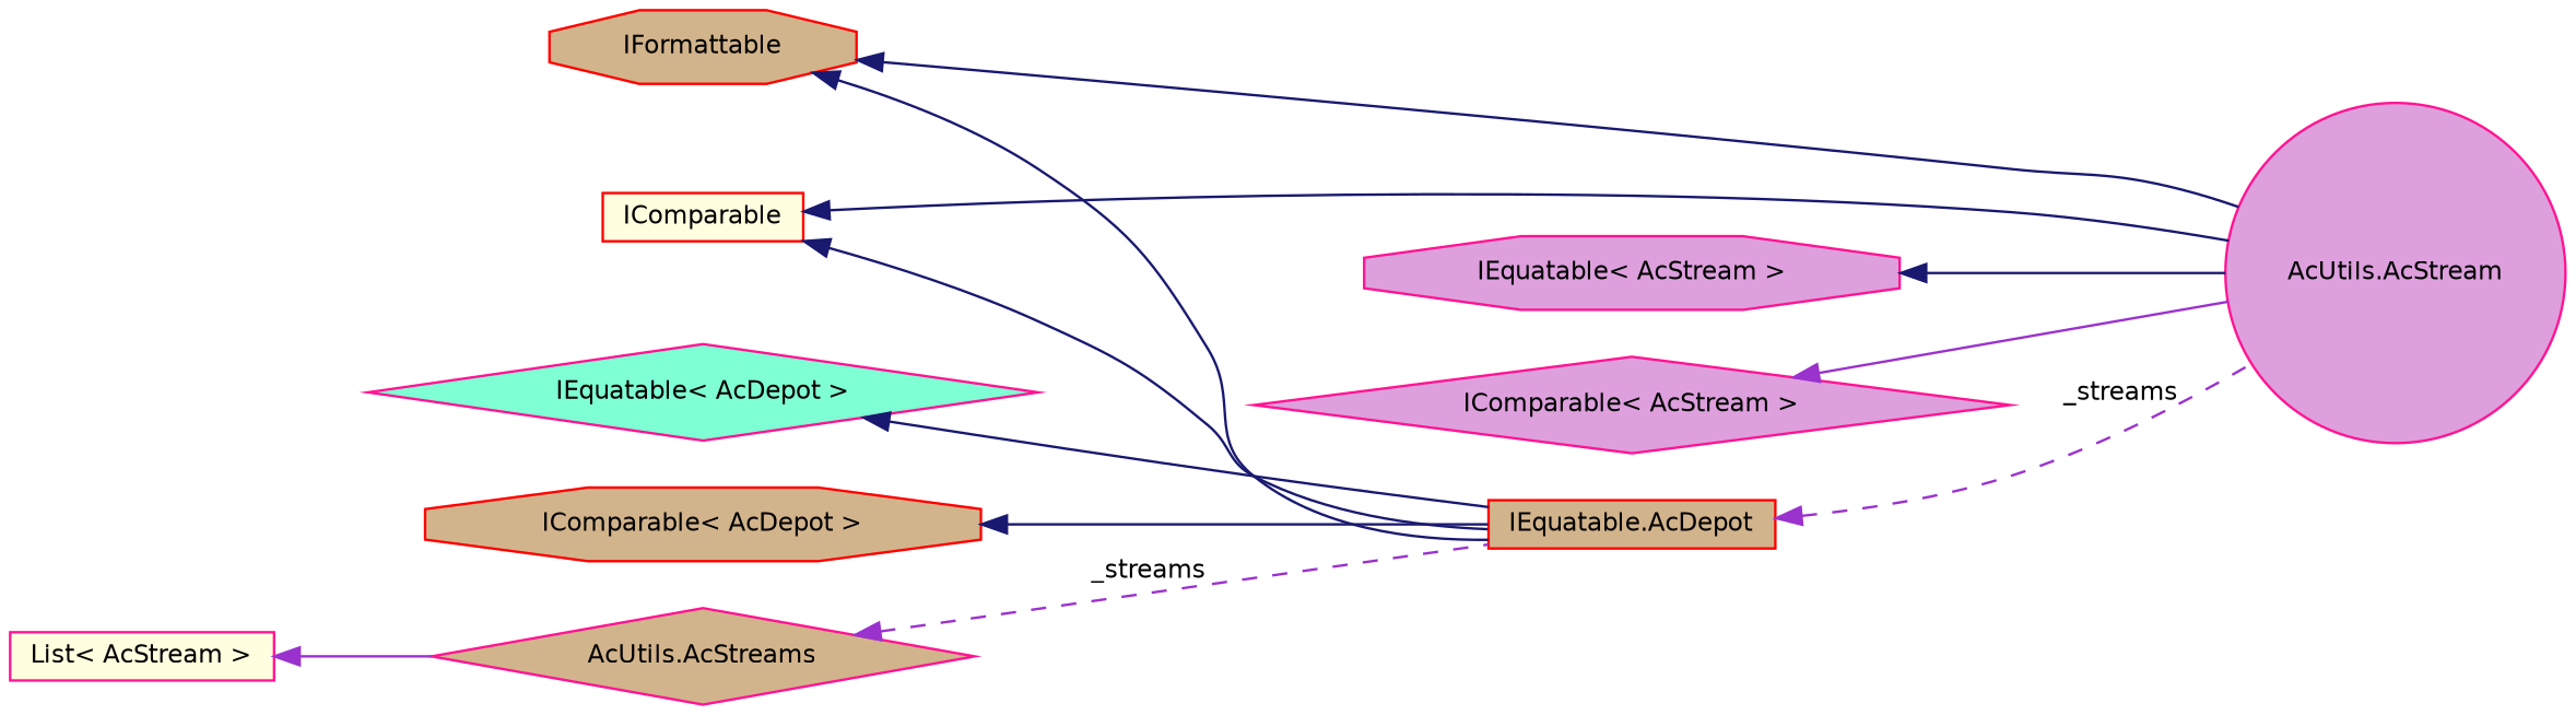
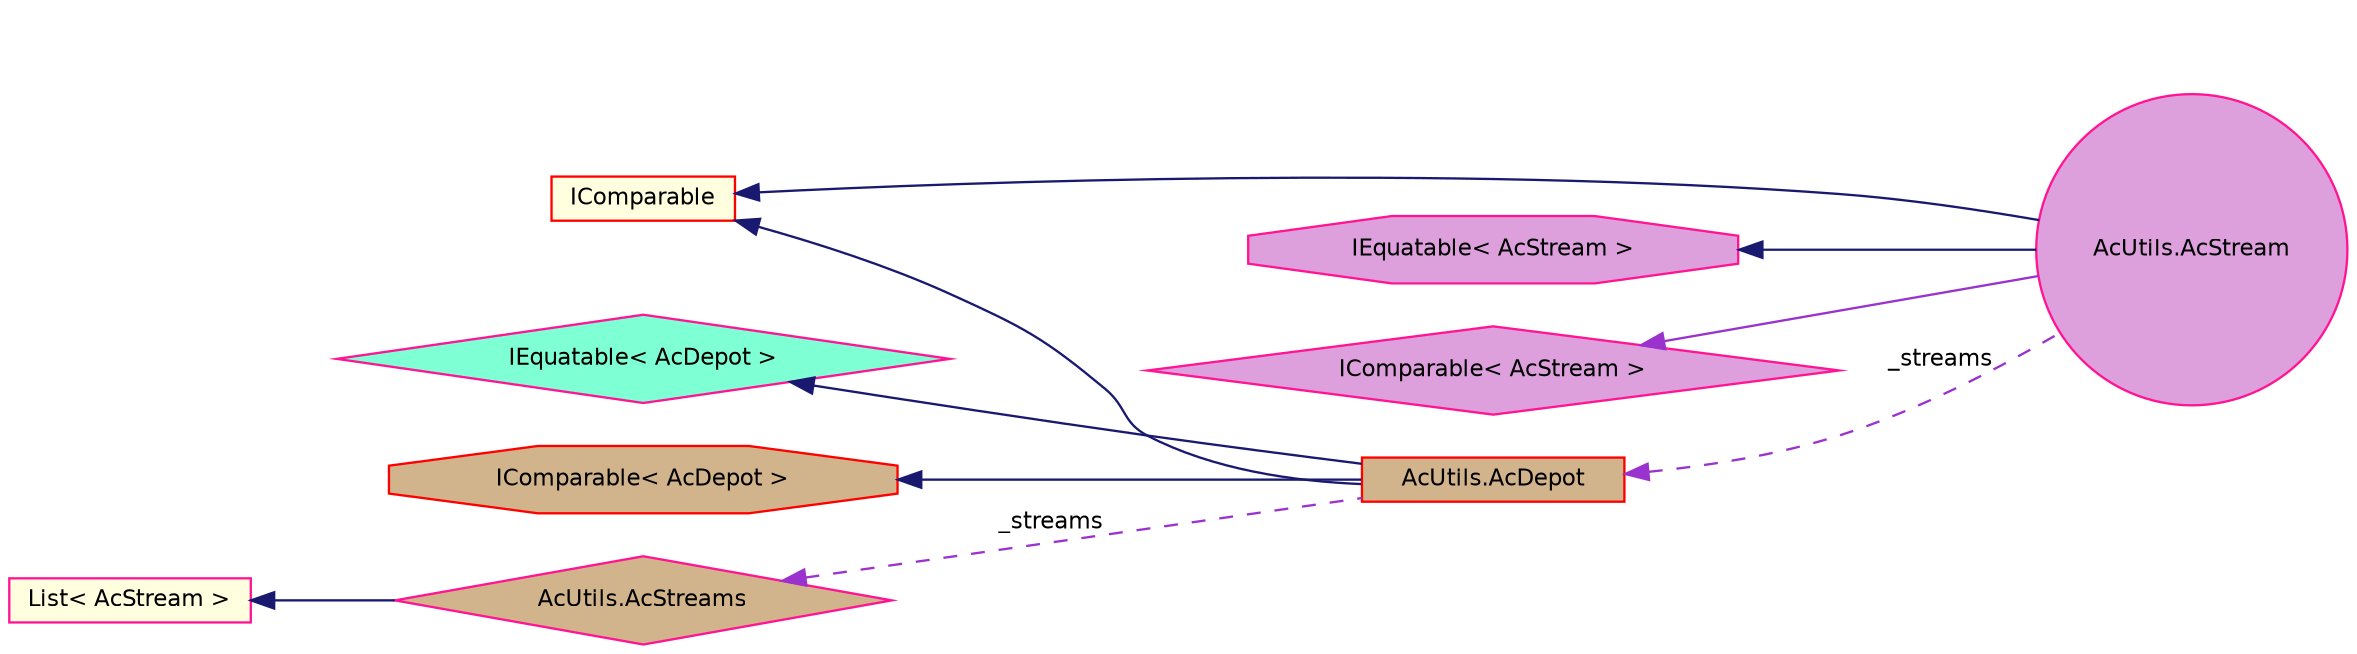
  digraph {
    fontname="DejaVu Sans"
    rankdir=LR
    node [color=deeppink fillcolor=tan fontname="DejaVu Sans" fontsize=10 shape=octagon style=filled]
    edge [color=midnightblue dir=back fontname="DejaVu Sans" fontsize=10 labelfontname=Helvetica labelfontsize=10 style=solid]
    n1 [fillcolor=plum fontcolor=black height=0.2 label="AcUtils.AcStream" shape=circle width=0.4]
-   n2 [color=red height=0.2 label=IFormattable width=0.4]
-   n3 [color=red height=0.2 label="IEquatable.AcDepot" shape=box width=0.4]
+   n3 [color=red height=0.2 label="AcUtils.AcDepot" shape=box width=0.4]
    n4 [fillcolor=plum height=0.2 label="IEquatable\< AcStream \>" width=0.4]
    n5 [fillcolor=plum height=0.2 label="IComparable\< AcStream \>" shape=diamond width=0.4]
    n6 [color=red fillcolor=lightyellow height=0.2 label=IComparable shape=box width=0.4]
    n7 [fillcolor=aquamarine height=0.2 label="IEquatable\< AcDepot \>" shape=diamond width=0.4]
    n8 [color=red height=0.2 label="IComparable\< AcDepot \>" width=0.4]
    n9 [height=0.2 label="AcUtils.AcStreams" shape=diamond width=0.4]
    n10 [fillcolor=lightyellow height=0.2 label="List\< AcStream \>" shape=box width=0.4]
-   n2 -> n1
-   n2 -> n3
    n3 -> n1 [color=darkorchid3 label=" _streams" style=dashed]
    n4 -> n1
    n5 -> n1 [color=darkorchid3]
    n6 -> n1
    n6 -> n3
    n7 -> n3
    n8 -> n3
    n9 -> n3 [color=darkorchid3 label=" _streams" style=dashed]
-   n10 -> n9 [color=darkorchid3]
+   n10 -> n9
  }
